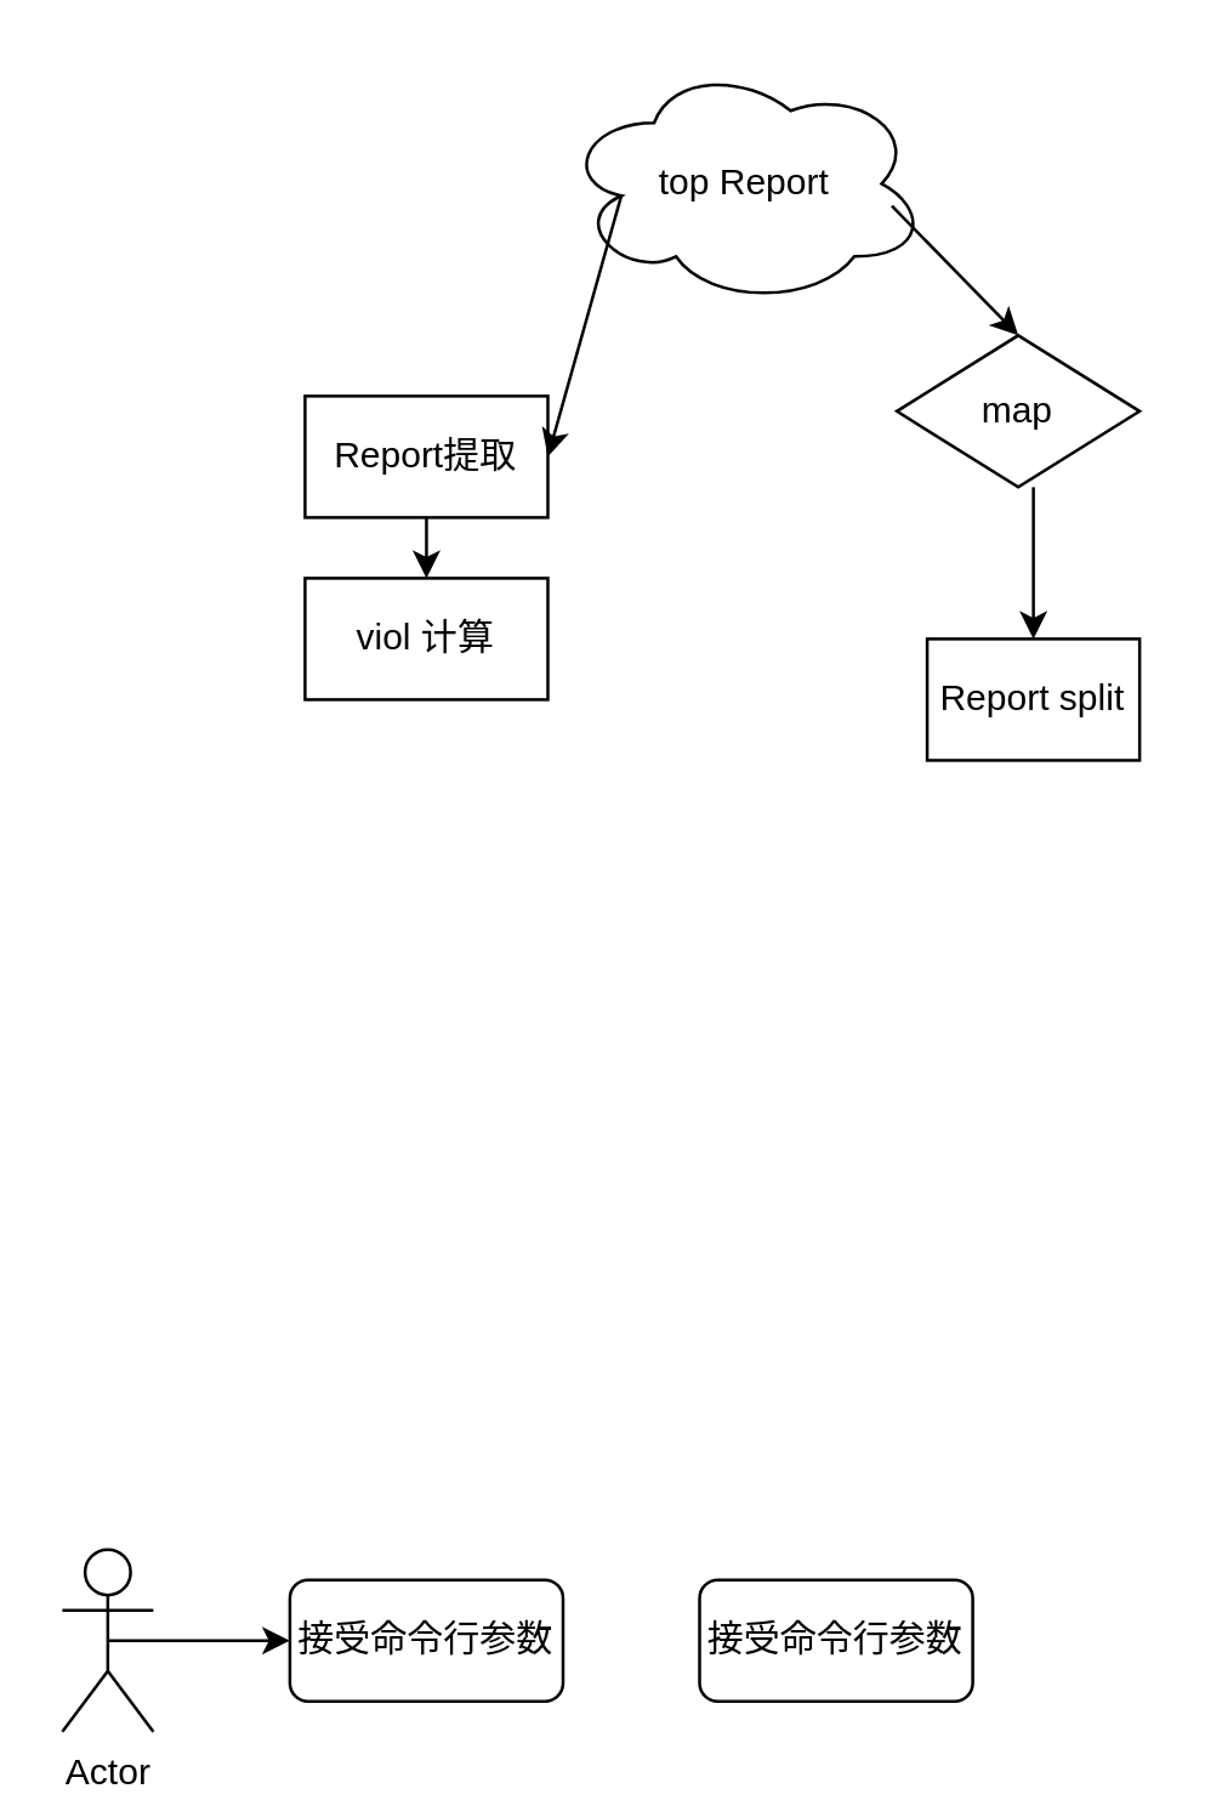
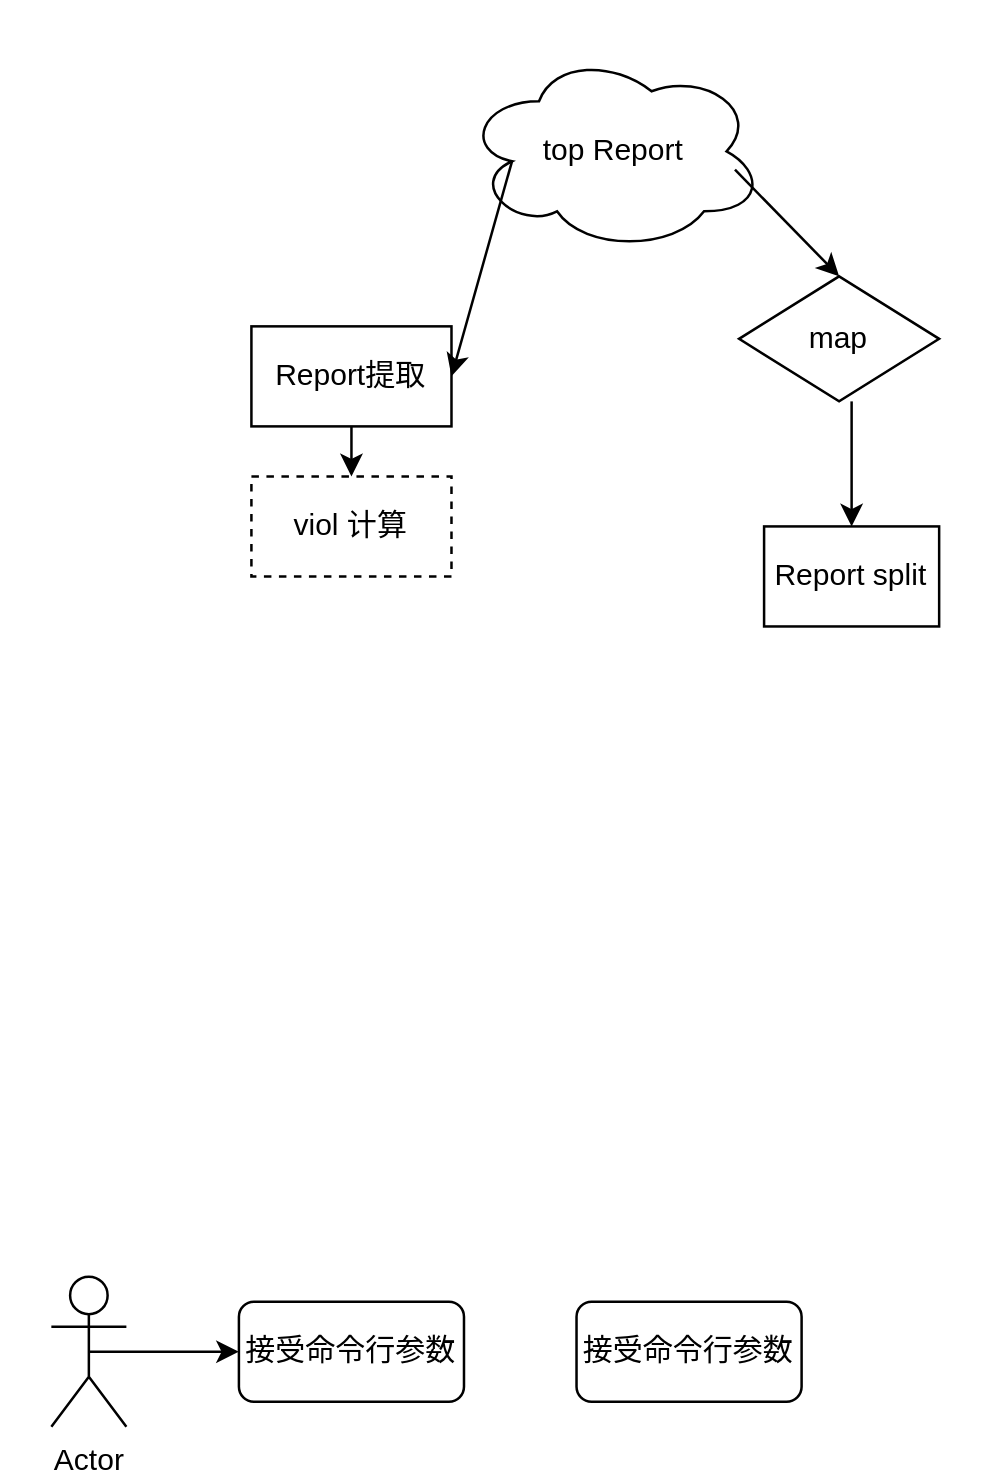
  <mxCell id="0" />
  <mxCell id="1" parent="0" />
  <mxCell id="2" value="top Report" style="ellipse;shape=cloud;whiteSpace=wrap;html=1;" vertex="1" parent="1"><mxGeometry x="185" y="20" width="120" height="80" as="geometry" /></mxCell>
  <mxCell id="3" value="Report提取" style="rounded=0;whiteSpace=wrap;html=1;" vertex="1" parent="1"><mxGeometry x="100" y="130" width="80" height="40" as="geometry" /></mxCell>
  <mxCell id="4" value="Report split" style="rounded=0;whiteSpace=wrap;html=1;" vertex="1" parent="1"><mxGeometry x="305" y="210" width="70" height="40" as="geometry" /></mxCell>
  <mxCell id="5" value="" style="endArrow=classic;html=1;rounded=0;exitX=0.16;exitY=0.55;exitDx=0;exitDy=0;exitPerimeter=0;entryX=1;entryY=0.5;entryDx=0;entryDy=0;" edge="1" parent="1" source="2" target="3"><mxGeometry width="50" height="50" relative="1" as="geometry"><mxPoint x="340" y="160" as="sourcePoint" /><mxPoint x="390" y="110" as="targetPoint" /></mxGeometry></mxCell>
  <mxCell id="6" value="" style="endArrow=classic;html=1;rounded=0;exitX=0.903;exitY=0.592;exitDx=0;exitDy=0;exitPerimeter=0;entryX=0.5;entryY=0;entryDx=0;entryDy=0;" edge="1" parent="1" source="2" target="7"><mxGeometry width="50" height="50" relative="1" as="geometry"><mxPoint x="279" y="154" as="sourcePoint" /><mxPoint x="190" y="150" as="targetPoint" /></mxGeometry></mxCell>
  <mxCell id="7" value="map" style="rhombus;whiteSpace=wrap;html=1;" vertex="1" parent="1"><mxGeometry x="295" y="110" width="80" height="50" as="geometry" /></mxCell>
- <mxCell id="8" value="viol 计算" style="rounded=0;whiteSpace=wrap;html=1;" vertex="1" parent="1"><mxGeometry x="100" y="190" width="80" height="40" as="geometry" /></mxCell>
+ <mxCell id="8" value="viol 计算" style="rounded=0;whiteSpace=wrap;html=1;dashed=1;" vertex="1" parent="1"><mxGeometry x="100" y="190" width="80" height="40" as="geometry" /></mxCell>
  <mxCell id="9" value="" style="endArrow=classic;html=1;rounded=0;exitX=0.5;exitY=1;exitDx=0;exitDy=0;entryX=0.5;entryY=0;entryDx=0;entryDy=0;" edge="1" parent="1" source="3" target="8"><mxGeometry width="50" height="50" relative="1" as="geometry"><mxPoint x="340" y="260" as="sourcePoint" /><mxPoint x="390" y="210" as="targetPoint" /></mxGeometry></mxCell>
  <mxCell id="10" value="" style="endArrow=classic;html=1;rounded=0;" edge="1" parent="1" target="4"><mxGeometry width="50" height="50" relative="1" as="geometry"><mxPoint x="340" y="160" as="sourcePoint" /><mxPoint x="390" y="110" as="targetPoint" /></mxGeometry></mxCell>
  <mxCell id="11" value="接受命令行参数" style="rounded=1;whiteSpace=wrap;html=1;" vertex="1" parent="1"><mxGeometry x="95" y="520" width="90" height="40" as="geometry" /></mxCell>
  <mxCell id="12" value="Actor" style="shape=umlActor;verticalLabelPosition=bottom;verticalAlign=top;html=1;outlineConnect=0;" vertex="1" parent="1"><mxGeometry x="20" y="510" width="30" height="60" as="geometry" /></mxCell>
  <mxCell id="13" value="" style="endArrow=classic;html=1;rounded=0;exitX=0.5;exitY=0.5;exitDx=0;exitDy=0;exitPerimeter=0;entryX=0;entryY=0.5;entryDx=0;entryDy=0;" edge="1" parent="1" source="12" target="11"><mxGeometry width="50" height="50" relative="1" as="geometry"><mxPoint x="340" y="560" as="sourcePoint" /><mxPoint x="390" y="510" as="targetPoint" /></mxGeometry></mxCell>
  <mxCell id="14" value="接受命令行参数" style="rounded=1;whiteSpace=wrap;html=1;" vertex="1" parent="1"><mxGeometry x="230" y="520" width="90" height="40" as="geometry" /></mxCell>
